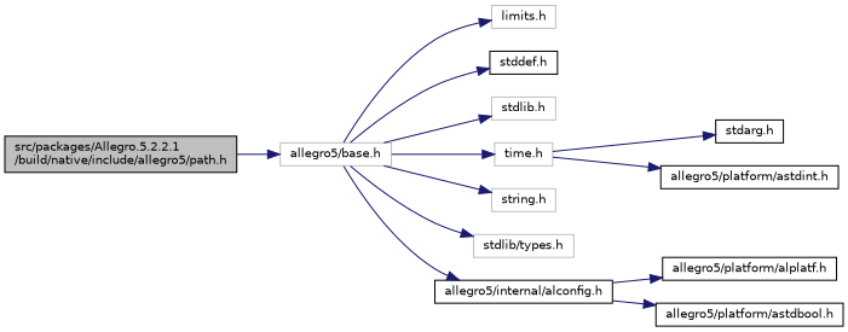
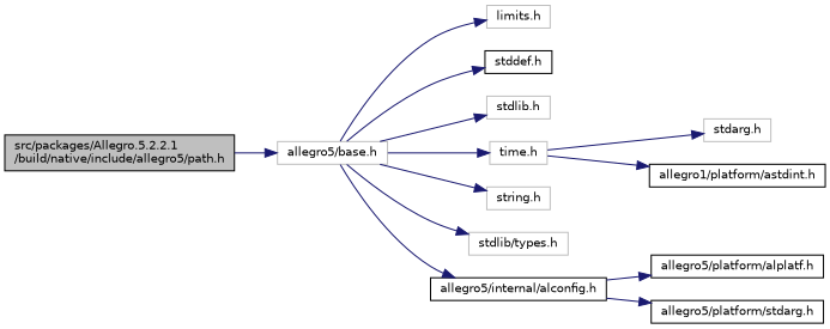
  digraph {
    rankdir=LR
    node [color=grey75 fillcolor=white fontname=Helvetica fontsize=10 shape=record style=filled]
    edge [color=midnightblue fontname=Helvetica fontsize=10 labelfontname=Helvetica labelfontsize=10 style=solid]
    n1 [color=black fillcolor=grey75 fontcolor=black height=0.2 label="src/packages/Allegro.5.2.2.1\l/build/native/include/allegro5/path.h" width=0.4]
    n2 [height=0.2 label="allegro5/base.h" width=0.4]
    n3 [height=0.2 label="limits.h" width=0.4]
    n4 [color=black height=0.2 label="stddef.h" width=0.4]
    n5 [height=0.2 label="stdlib.h" width=0.4]
    n6 [height=0.2 label="time.h" width=0.4]
    n7 [height=0.2 label="string.h" width=0.4]
    n8 [height=0.2 label="stdlib/types.h" width=0.4]
    n9 [color=black height=0.2 label="allegro5/internal/alconfig.h" width=0.4]
-   n10 [color=black height=0.2 label="stdarg.h" width=0.4]
-   n11 [color=black height=0.2 label="allegro5/platform/astdint.h" width=0.4]
+   n10 [height=0.2 label="stdarg.h" width=0.4]
+   n11 [color=black height=0.2 label="allegro1/platform/astdint.h" width=0.4]
    n12 [color=black height=0.2 label="allegro5/platform/alplatf.h" width=0.4]
-   n13 [color=black height=0.2 label="allegro5/platform/astdbool.h" width=0.4]
+   n13 [color=black height=0.2 label="allegro5/platform/stdarg.h" width=0.4]
    n1 -> n2
    n2 -> n3
    n2 -> n4
    n2 -> n5
    n2 -> n6
    n2 -> n7
    n2 -> n8
    n2 -> n9
    n6 -> n10
    n6 -> n11
    n9 -> n12
    n9 -> n13
  }
